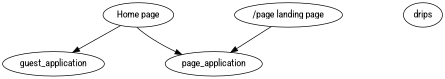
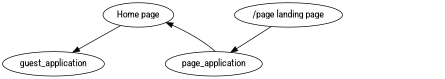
  digraph {
    compound=true
    fontname="Roboto Condensed"
    labelloc=t
    nodesep=1.25
    node [fontname="Roboto Condensed"]
    edge [fontname="Roboto Condensed"]
    n1 [label="Home page"]
    guest_application
    n3 [label=page_application]
    n4 [label="/page landing page"]
-   drips
    n1 -> guest_application
-   n1 -> n3
+   n3 -> n1
    n4 -> n3
  }
